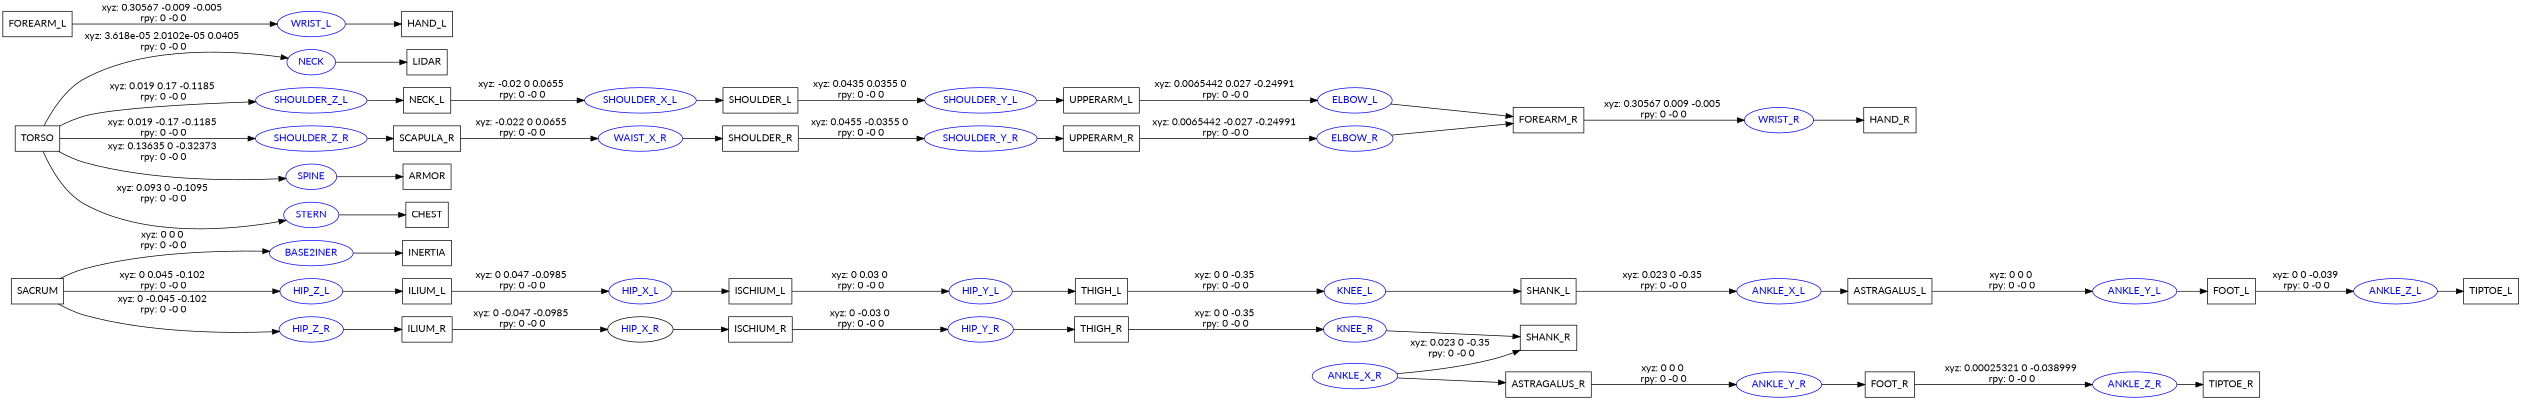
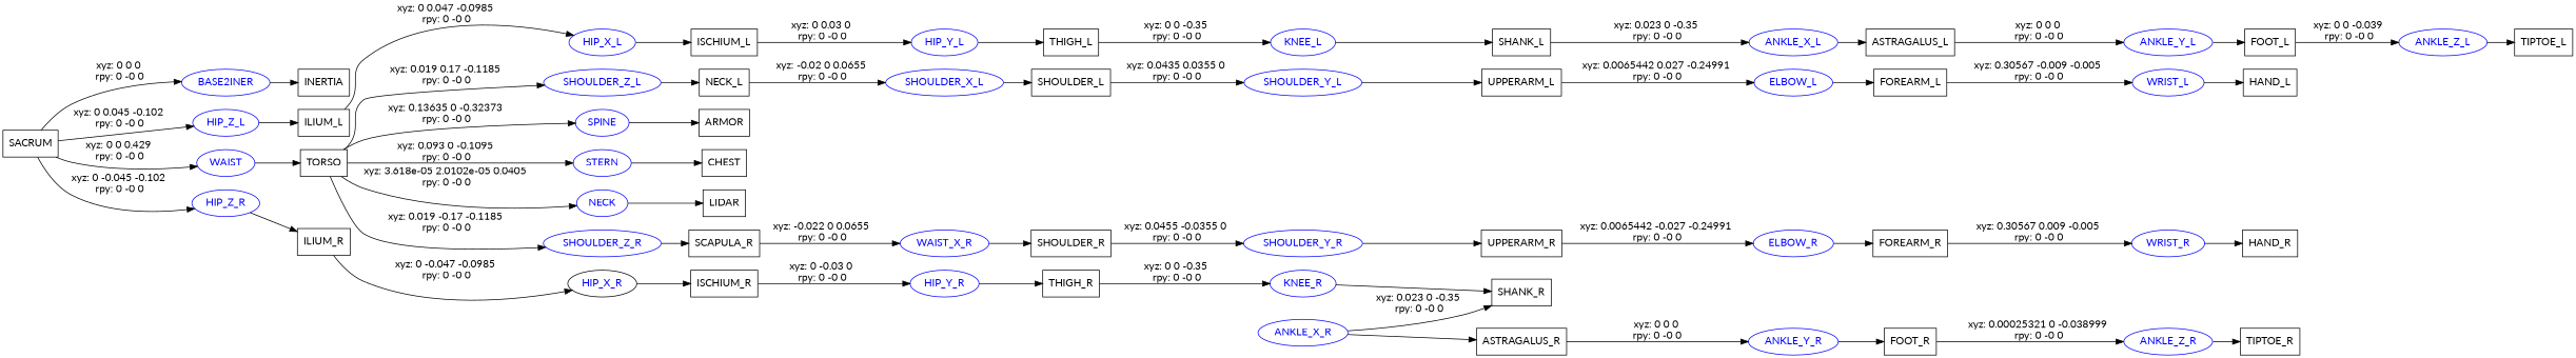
  digraph {
    fontname=Lato
    rankdir=LR
    node [fontname=Lato shape=box]
    edge [fontname=Lato]
    n1 [label=SACRUM]
    BASE2INER [color=blue fontcolor=blue shape=ellipse]
    HIP_Z_L [color=blue fontcolor=blue shape=ellipse]
    HIP_Z_R [color=blue fontcolor=blue shape=ellipse]
+   WAIST [color=blue fontcolor=blue shape=ellipse]
    n6 [label=INERTIA]
    n7 [label=ILIUM_L]
    n8 [label=ILIUM_R]
    n9 [label=TORSO]
    HIP_X_L [color=blue fontcolor=blue shape=ellipse]
    n11 [label=ISCHIUM_L]
    HIP_Y_L [color=blue fontcolor=blue shape=ellipse]
    n13 [label=THIGH_L]
    KNEE_L [color=blue fontcolor=blue shape=ellipse]
    n15 [label=SHANK_L]
    ANKLE_X_L [color=blue fontcolor=blue shape=ellipse]
    n17 [label=ASTRAGALUS_L]
    ANKLE_Y_L [color=blue fontcolor=blue shape=ellipse]
    n19 [label=FOOT_L]
    ANKLE_Z_L [color=blue fontcolor=blue shape=ellipse]
    n21 [label=TIPTOE_L]
    HIP_X_R [color=black fontcolor=blue shape=ellipse]
    n23 [label=ISCHIUM_R]
    HIP_Y_R [color=blue fontcolor=blue shape=ellipse]
    n25 [label=THIGH_R]
    KNEE_R [color=blue fontcolor=blue shape=ellipse]
    n27 [label=SHANK_R]
    ANKLE_X_R [color=blue fontcolor=blue shape=ellipse]
    n29 [label=ASTRAGALUS_R]
    ANKLE_Y_R [color=blue fontcolor=blue shape=ellipse]
    n31 [label=FOOT_R]
    ANKLE_Z_R [color=blue fontcolor=blue shape=ellipse]
    n33 [label=TIPTOE_R]
    NECK [color=blue fontcolor=blue shape=ellipse]
    SHOULDER_Z_L [color=blue fontcolor=blue shape=ellipse]
    SHOULDER_Z_R [color=blue fontcolor=blue shape=ellipse]
    SPINE [color=blue fontcolor=blue shape=ellipse]
    STERN [color=blue fontcolor=blue shape=ellipse]
    n39 [label=LIDAR]
    n40 [label=NECK_L]
    n41 [label=SCAPULA_R]
    n42 [label=ARMOR]
    n43 [label=CHEST]
    SHOULDER_X_L [color=blue fontcolor=blue shape=ellipse]
    n45 [label=SHOULDER_L]
    SHOULDER_Y_L [color=blue fontcolor=blue shape=ellipse]
    n47 [label=UPPERARM_L]
    ELBOW_L [color=blue fontcolor=blue shape=ellipse]
    n49 [label=FOREARM_L]
    WRIST_L [color=blue fontcolor=blue shape=ellipse]
    n51 [label=HAND_L]
    n52 [color=blue fontcolor=blue label=WAIST_X_R shape=ellipse]
    n53 [label=SHOULDER_R]
    SHOULDER_Y_R [color=blue fontcolor=blue shape=ellipse]
    n55 [label=UPPERARM_R]
    ELBOW_R [color=blue fontcolor=blue shape=ellipse]
    n57 [label=FOREARM_R]
    WRIST_R [color=blue fontcolor=blue shape=ellipse]
    n59 [label=HAND_R]
    n1 -> BASE2INER [label="xyz: 0 0 0 \nrpy: 0 -0 0"]
    n1 -> HIP_Z_L [label="xyz: 0 0.045 -0.102 \nrpy: 0 -0 0"]
    n1 -> HIP_Z_R [label="xyz: 0 -0.045 -0.102 \nrpy: 0 -0 0"]
+   n1 -> WAIST [label="xyz: 0 0 0.429 \nrpy: 0 -0 0"]
    BASE2INER -> n6
    HIP_Z_L -> n7
    HIP_Z_R -> n8
+   WAIST -> n9
    n7 -> HIP_X_L [label="xyz: 0 0.047 -0.0985 \nrpy: 0 -0 0"]
    n8 -> HIP_X_R [label="xyz: 0 -0.047 -0.0985 \nrpy: 0 -0 0"]
    n9 -> NECK [label="xyz: 3.618e-05 2.0102e-05 0.0405 \nrpy: 0 -0 0"]
    n9 -> SHOULDER_Z_L [label="xyz: 0.019 0.17 -0.1185 \nrpy: 0 -0 0"]
    n9 -> SHOULDER_Z_R [label="xyz: 0.019 -0.17 -0.1185 \nrpy: 0 -0 0"]
    n9 -> SPINE [label="xyz: 0.13635 0 -0.32373 \nrpy: 0 -0 0"]
    n9 -> STERN [label="xyz: 0.093 0 -0.1095 \nrpy: 0 -0 0"]
    HIP_X_L -> n11
    n11 -> HIP_Y_L [label="xyz: 0 0.03 0 \nrpy: 0 -0 0"]
    HIP_Y_L -> n13
    n13 -> KNEE_L [label="xyz: 0 0 -0.35 \nrpy: 0 -0 0"]
    KNEE_L -> n15
    n15 -> ANKLE_X_L [label="xyz: 0.023 0 -0.35 \nrpy: 0 -0 0"]
    ANKLE_X_L -> n17
    n17 -> ANKLE_Y_L [label="xyz: 0 0 0 \nrpy: 0 -0 0"]
    ANKLE_Y_L -> n19
    n19 -> ANKLE_Z_L [label="xyz: 0 0 -0.039 \nrpy: 0 -0 0"]
    ANKLE_Z_L -> n21
    HIP_X_R -> n23
    n23 -> HIP_Y_R [label="xyz: 0 -0.03 0 \nrpy: 0 -0 0"]
    HIP_Y_R -> n25
    n25 -> KNEE_R [label="xyz: 0 0 -0.35 \nrpy: 0 -0 0"]
    KNEE_R -> n27
    ANKLE_X_R -> n27 [label="xyz: 0.023 0 -0.35 \nrpy: 0 -0 0"]
    ANKLE_X_R -> n29
    n29 -> ANKLE_Y_R [label="xyz: 0 0 0 \nrpy: 0 -0 0"]
    ANKLE_Y_R -> n31
    n31 -> ANKLE_Z_R [label="xyz: 0.00025321 0 -0.038999 \nrpy: 0 -0 0"]
    ANKLE_Z_R -> n33
    NECK -> n39
    SHOULDER_Z_L -> n40
    SHOULDER_Z_R -> n41
    SPINE -> n42
    STERN -> n43
    n40 -> SHOULDER_X_L [label="xyz: -0.02 0 0.0655 \nrpy: 0 -0 0"]
    n41 -> n52 [label="xyz: -0.022 0 0.0655 \nrpy: 0 -0 0"]
    SHOULDER_X_L -> n45
    n45 -> SHOULDER_Y_L [label="xyz: 0.0435 0.0355 0 \nrpy: 0 -0 0"]
    SHOULDER_Y_L -> n47
    n47 -> ELBOW_L [label="xyz: 0.0065442 0.027 -0.24991 \nrpy: 0 -0 0"]
-   ELBOW_L -> n57
+   ELBOW_L -> n49
    n49 -> WRIST_L [label="xyz: 0.30567 -0.009 -0.005 \nrpy: 0 -0 0"]
    WRIST_L -> n51
    n52 -> n53
    n53 -> SHOULDER_Y_R [label="xyz: 0.0455 -0.0355 0 \nrpy: 0 -0 0"]
    SHOULDER_Y_R -> n55
    n55 -> ELBOW_R [label="xyz: 0.0065442 -0.027 -0.24991 \nrpy: 0 -0 0"]
    ELBOW_R -> n57
    n57 -> WRIST_R [label="xyz: 0.30567 0.009 -0.005 \nrpy: 0 -0 0"]
    WRIST_R -> n59
  }
